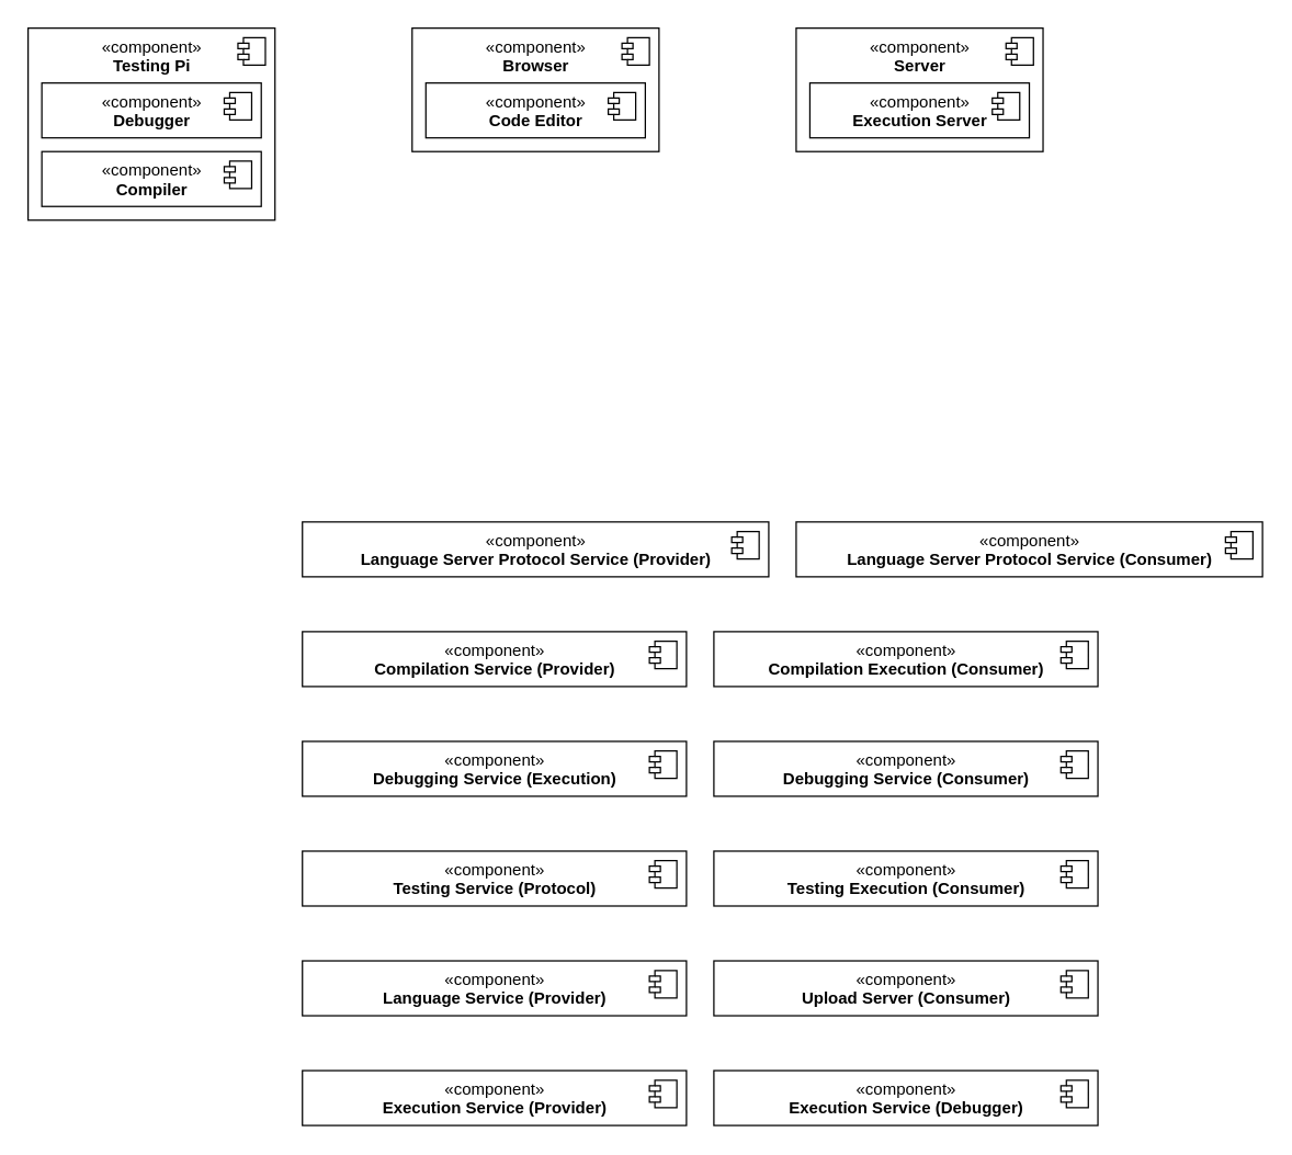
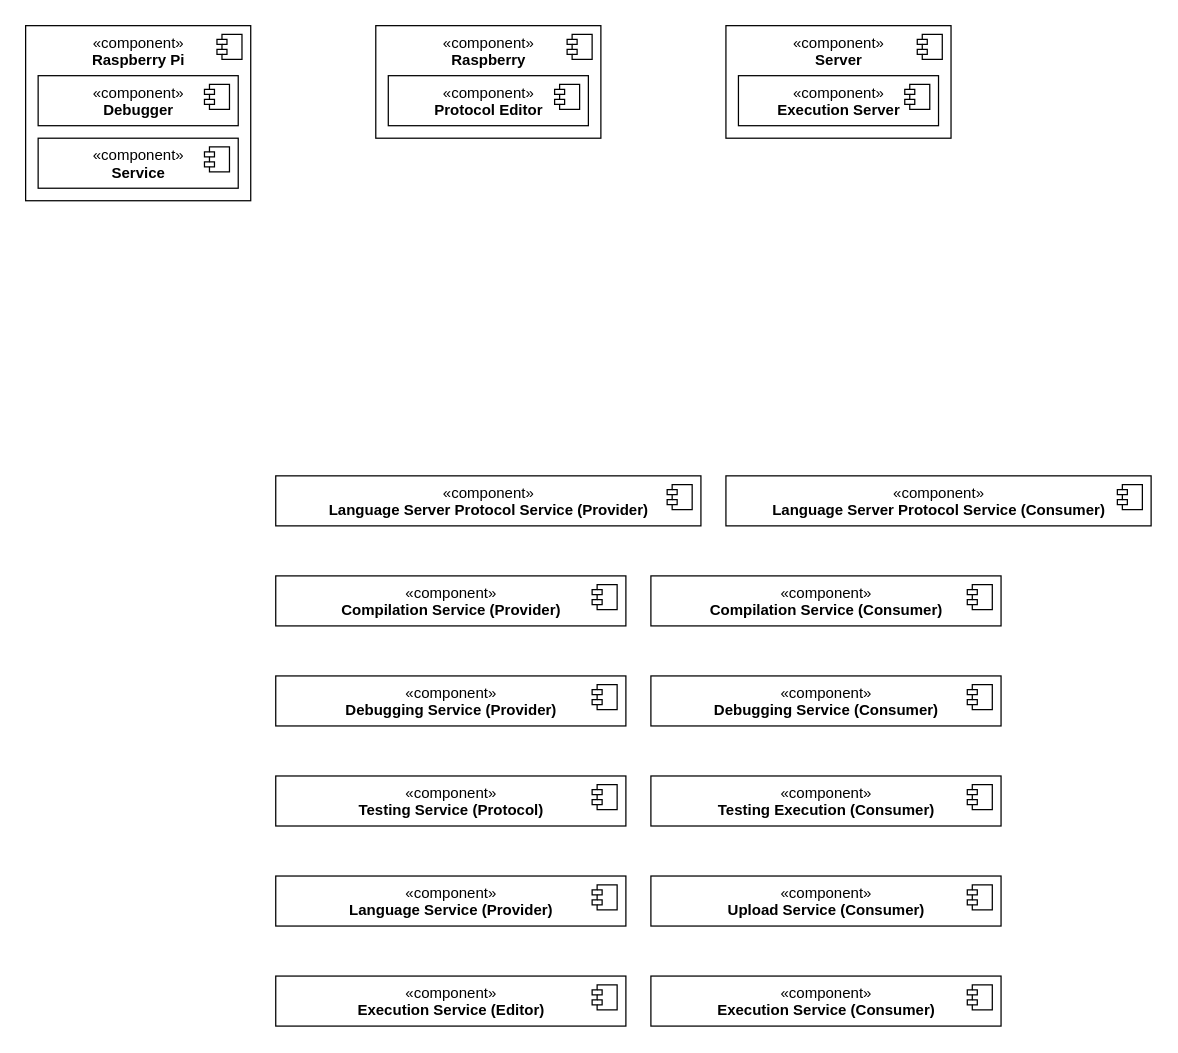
  <mxCell id="0" />
  <mxCell id="1" parent="0" />
- <mxCell id="2" value="«component»&lt;br&gt;&lt;b&gt;Testing Pi&lt;/b&gt;" style="html=1;dropTarget=0;verticalAlign=top;" vertex="1" parent="1"><mxGeometry x="20" y="20" width="180" height="140" as="geometry" /></mxCell>
+ <mxCell id="2" value="«component»&lt;br&gt;&lt;b&gt;Raspberry Pi&lt;/b&gt;" style="html=1;dropTarget=0;verticalAlign=top;" vertex="1" parent="1"><mxGeometry x="20" y="20" width="180" height="140" as="geometry" /></mxCell>
  <mxCell id="3" value="" style="shape=module;jettyWidth=8;jettyHeight=4;" vertex="1" parent="2"><mxGeometry x="1" width="20" height="20" relative="1" as="geometry"><mxPoint x="-27" y="7" as="offset" /></mxGeometry></mxCell>
- <mxCell id="4" value="«component»&lt;br&gt;&lt;b&gt;Compiler&lt;/b&gt;" style="html=1;dropTarget=0;verticalAlign=top;" vertex="1" parent="1"><mxGeometry x="30" y="110" width="160" height="40" as="geometry" /></mxCell>
+ <mxCell id="4" value="«component»&lt;br&gt;&lt;b&gt;Service&lt;/b&gt;" style="html=1;dropTarget=0;verticalAlign=top;" vertex="1" parent="1"><mxGeometry x="30" y="110" width="160" height="40" as="geometry" /></mxCell>
  <mxCell id="5" value="" style="shape=module;jettyWidth=8;jettyHeight=4;" vertex="1" parent="4"><mxGeometry x="1" width="20" height="20" relative="1" as="geometry"><mxPoint x="-27" y="7" as="offset" /></mxGeometry></mxCell>
  <mxCell id="6" value="«component»&lt;br&gt;&lt;b&gt;Debugger&lt;/b&gt;" style="html=1;dropTarget=0;verticalAlign=top;" vertex="1" parent="1"><mxGeometry x="30" y="60" width="160" height="40" as="geometry" /></mxCell>
  <mxCell id="7" value="" style="shape=module;jettyWidth=8;jettyHeight=4;" vertex="1" parent="6"><mxGeometry x="1" width="20" height="20" relative="1" as="geometry"><mxPoint x="-27" y="7" as="offset" /></mxGeometry></mxCell>
- <mxCell id="8" value="«component»&lt;br&gt;&lt;b&gt;Browser&lt;/b&gt;" style="html=1;dropTarget=0;verticalAlign=top;" vertex="1" parent="1"><mxGeometry x="300" y="20" width="180" height="90" as="geometry" /></mxCell>
+ <mxCell id="8" value="«component»&lt;br&gt;&lt;b&gt;Raspberry&lt;/b&gt;" style="html=1;dropTarget=0;verticalAlign=top;" vertex="1" parent="1"><mxGeometry x="300" y="20" width="180" height="90" as="geometry" /></mxCell>
  <mxCell id="9" value="" style="shape=module;jettyWidth=8;jettyHeight=4;" vertex="1" parent="8"><mxGeometry x="1" width="20" height="20" relative="1" as="geometry"><mxPoint x="-27" y="7" as="offset" /></mxGeometry></mxCell>
- <mxCell id="10" value="«component»&lt;br&gt;&lt;b&gt;Code Editor&lt;/b&gt;" style="html=1;dropTarget=0;verticalAlign=top;" vertex="1" parent="1"><mxGeometry x="310" y="60" width="160" height="40" as="geometry" /></mxCell>
+ <mxCell id="10" value="«component»&lt;br&gt;&lt;b&gt;Protocol Editor&lt;/b&gt;" style="html=1;dropTarget=0;verticalAlign=top;" vertex="1" parent="1"><mxGeometry x="310" y="60" width="160" height="40" as="geometry" /></mxCell>
  <mxCell id="11" value="" style="shape=module;jettyWidth=8;jettyHeight=4;" vertex="1" parent="10"><mxGeometry x="1" width="20" height="20" relative="1" as="geometry"><mxPoint x="-27" y="7" as="offset" /></mxGeometry></mxCell>
  <mxCell id="12" value="«component»&lt;br&gt;&lt;b&gt;Server&lt;/b&gt;" style="html=1;dropTarget=0;verticalAlign=top;" vertex="1" parent="1"><mxGeometry x="580" y="20" width="180" height="90" as="geometry" /></mxCell>
  <mxCell id="13" value="" style="shape=module;jettyWidth=8;jettyHeight=4;" vertex="1" parent="12"><mxGeometry x="1" width="20" height="20" relative="1" as="geometry"><mxPoint x="-27" y="7" as="offset" /></mxGeometry></mxCell>
  <mxCell id="14" value="«component»&lt;br&gt;&lt;b&gt;Execution Server&lt;/b&gt;" style="html=1;dropTarget=0;verticalAlign=top;" vertex="1" parent="1"><mxGeometry x="590" y="60" width="160" height="40" as="geometry" /></mxCell>
  <mxCell id="15" value="" style="shape=module;jettyWidth=8;jettyHeight=4;" vertex="1" parent="14"><mxGeometry x="1" width="20" height="20" relative="1" as="geometry"><mxPoint x="-27" y="7" as="offset" /></mxGeometry></mxCell>
  <mxCell id="16" value="«component»&lt;br&gt;&lt;b&gt;Language Server Protocol Service (Provider)&lt;/b&gt;" style="html=1;dropTarget=0;verticalAlign=top;" vertex="1" parent="1"><mxGeometry x="220" y="380" width="340" height="40" as="geometry" /></mxCell>
  <mxCell id="17" value="" style="shape=module;jettyWidth=8;jettyHeight=4;" vertex="1" parent="16"><mxGeometry x="1" width="20" height="20" relative="1" as="geometry"><mxPoint x="-27" y="7" as="offset" /></mxGeometry></mxCell>
  <mxCell id="18" value="«component»&lt;br&gt;&lt;b&gt;Compilation Service (Provider)&lt;/b&gt;" style="html=1;dropTarget=0;verticalAlign=top;" vertex="1" parent="1"><mxGeometry x="220" y="460" width="280" height="40" as="geometry" /></mxCell>
  <mxCell id="19" value="" style="shape=module;jettyWidth=8;jettyHeight=4;" vertex="1" parent="18"><mxGeometry x="1" width="20" height="20" relative="1" as="geometry"><mxPoint x="-27" y="7" as="offset" /></mxGeometry></mxCell>
- <mxCell id="20" value="«component»&lt;br&gt;&lt;b&gt;Debugging Service (Execution)&lt;/b&gt;" style="html=1;dropTarget=0;verticalAlign=top;" vertex="1" parent="1"><mxGeometry x="220" y="540" width="280" height="40" as="geometry" /></mxCell>
+ <mxCell id="20" value="«component»&lt;br&gt;&lt;b&gt;Debugging Service (Provider)&lt;/b&gt;" style="html=1;dropTarget=0;verticalAlign=top;" vertex="1" parent="1"><mxGeometry x="220" y="540" width="280" height="40" as="geometry" /></mxCell>
  <mxCell id="21" value="" style="shape=module;jettyWidth=8;jettyHeight=4;" vertex="1" parent="20"><mxGeometry x="1" width="20" height="20" relative="1" as="geometry"><mxPoint x="-27" y="7" as="offset" /></mxGeometry></mxCell>
  <mxCell id="22" value="«component»&lt;br&gt;&lt;b&gt;Language Server Protocol Service (Consumer)&lt;/b&gt;" style="html=1;dropTarget=0;verticalAlign=top;" vertex="1" parent="1"><mxGeometry x="580" y="380" width="340" height="40" as="geometry" /></mxCell>
  <mxCell id="23" value="" style="shape=module;jettyWidth=8;jettyHeight=4;" vertex="1" parent="22"><mxGeometry x="1" width="20" height="20" relative="1" as="geometry"><mxPoint x="-27" y="7" as="offset" /></mxGeometry></mxCell>
- <mxCell id="24" value="«component»&lt;br&gt;&lt;b&gt;Compilation Execution (Consumer)&lt;/b&gt;" style="html=1;dropTarget=0;verticalAlign=top;" vertex="1" parent="1"><mxGeometry x="520" y="460" width="280" height="40" as="geometry" /></mxCell>
+ <mxCell id="24" value="«component»&lt;br&gt;&lt;b&gt;Compilation Service (Consumer)&lt;/b&gt;" style="html=1;dropTarget=0;verticalAlign=top;" vertex="1" parent="1"><mxGeometry x="520" y="460" width="280" height="40" as="geometry" /></mxCell>
  <mxCell id="25" value="" style="shape=module;jettyWidth=8;jettyHeight=4;" vertex="1" parent="24"><mxGeometry x="1" width="20" height="20" relative="1" as="geometry"><mxPoint x="-27" y="7" as="offset" /></mxGeometry></mxCell>
  <mxCell id="26" value="«component»&lt;br&gt;&lt;b&gt;Debugging Service (Consumer)&lt;/b&gt;" style="html=1;dropTarget=0;verticalAlign=top;" vertex="1" parent="1"><mxGeometry x="520" y="540" width="280" height="40" as="geometry" /></mxCell>
  <mxCell id="27" value="" style="shape=module;jettyWidth=8;jettyHeight=4;" vertex="1" parent="26"><mxGeometry x="1" width="20" height="20" relative="1" as="geometry"><mxPoint x="-27" y="7" as="offset" /></mxGeometry></mxCell>
  <mxCell id="28" value="«component»&lt;br&gt;&lt;b&gt;Testing Service (Protocol)&lt;/b&gt;" style="html=1;dropTarget=0;verticalAlign=top;" vertex="1" parent="1"><mxGeometry x="220" y="620" width="280" height="40" as="geometry" /></mxCell>
  <mxCell id="29" value="" style="shape=module;jettyWidth=8;jettyHeight=4;" vertex="1" parent="28"><mxGeometry x="1" width="20" height="20" relative="1" as="geometry"><mxPoint x="-27" y="7" as="offset" /></mxGeometry></mxCell>
  <mxCell id="30" value="«component»&lt;br&gt;&lt;b&gt;Testing Execution (Consumer)&lt;/b&gt;" style="html=1;dropTarget=0;verticalAlign=top;" vertex="1" parent="1"><mxGeometry x="520" y="620" width="280" height="40" as="geometry" /></mxCell>
  <mxCell id="31" value="" style="shape=module;jettyWidth=8;jettyHeight=4;" vertex="1" parent="30"><mxGeometry x="1" width="20" height="20" relative="1" as="geometry"><mxPoint x="-27" y="7" as="offset" /></mxGeometry></mxCell>
  <mxCell id="32" value="«component»&lt;br&gt;&lt;b&gt;Language Service (Provider)&lt;/b&gt;" style="html=1;dropTarget=0;verticalAlign=top;" vertex="1" parent="1"><mxGeometry x="220" y="700" width="280" height="40" as="geometry" /></mxCell>
  <mxCell id="33" value="" style="shape=module;jettyWidth=8;jettyHeight=4;" vertex="1" parent="32"><mxGeometry x="1" width="20" height="20" relative="1" as="geometry"><mxPoint x="-27" y="7" as="offset" /></mxGeometry></mxCell>
- <mxCell id="34" value="«component»&lt;br&gt;&lt;b&gt;Upload Server (Consumer)&lt;/b&gt;" style="html=1;dropTarget=0;verticalAlign=top;" vertex="1" parent="1"><mxGeometry x="520" y="700" width="280" height="40" as="geometry" /></mxCell>
+ <mxCell id="34" value="«component»&lt;br&gt;&lt;b&gt;Upload Service (Consumer)&lt;/b&gt;" style="html=1;dropTarget=0;verticalAlign=top;" vertex="1" parent="1"><mxGeometry x="520" y="700" width="280" height="40" as="geometry" /></mxCell>
  <mxCell id="35" value="" style="shape=module;jettyWidth=8;jettyHeight=4;" vertex="1" parent="34"><mxGeometry x="1" width="20" height="20" relative="1" as="geometry"><mxPoint x="-27" y="7" as="offset" /></mxGeometry></mxCell>
- <mxCell id="36" value="«component»&lt;br&gt;&lt;b&gt;Execution Service (Provider)&lt;/b&gt;" style="html=1;dropTarget=0;verticalAlign=top;" vertex="1" parent="1"><mxGeometry x="220" y="780" width="280" height="40" as="geometry" /></mxCell>
+ <mxCell id="36" value="«component»&lt;br&gt;&lt;b&gt;Execution Service (Editor)&lt;/b&gt;" style="html=1;dropTarget=0;verticalAlign=top;" vertex="1" parent="1"><mxGeometry x="220" y="780" width="280" height="40" as="geometry" /></mxCell>
  <mxCell id="37" value="" style="shape=module;jettyWidth=8;jettyHeight=4;" vertex="1" parent="36"><mxGeometry x="1" width="20" height="20" relative="1" as="geometry"><mxPoint x="-27" y="7" as="offset" /></mxGeometry></mxCell>
- <mxCell id="38" value="«component»&lt;br&gt;&lt;b&gt;Execution Service (Debugger)&lt;/b&gt;" style="html=1;dropTarget=0;verticalAlign=top;" vertex="1" parent="1"><mxGeometry x="520" y="780" width="280" height="40" as="geometry" /></mxCell>
+ <mxCell id="38" value="«component»&lt;br&gt;&lt;b&gt;Execution Service (Consumer)&lt;/b&gt;" style="html=1;dropTarget=0;verticalAlign=top;" vertex="1" parent="1"><mxGeometry x="520" y="780" width="280" height="40" as="geometry" /></mxCell>
  <mxCell id="39" value="" style="shape=module;jettyWidth=8;jettyHeight=4;" vertex="1" parent="38"><mxGeometry x="1" width="20" height="20" relative="1" as="geometry"><mxPoint x="-27" y="7" as="offset" /></mxGeometry></mxCell>
